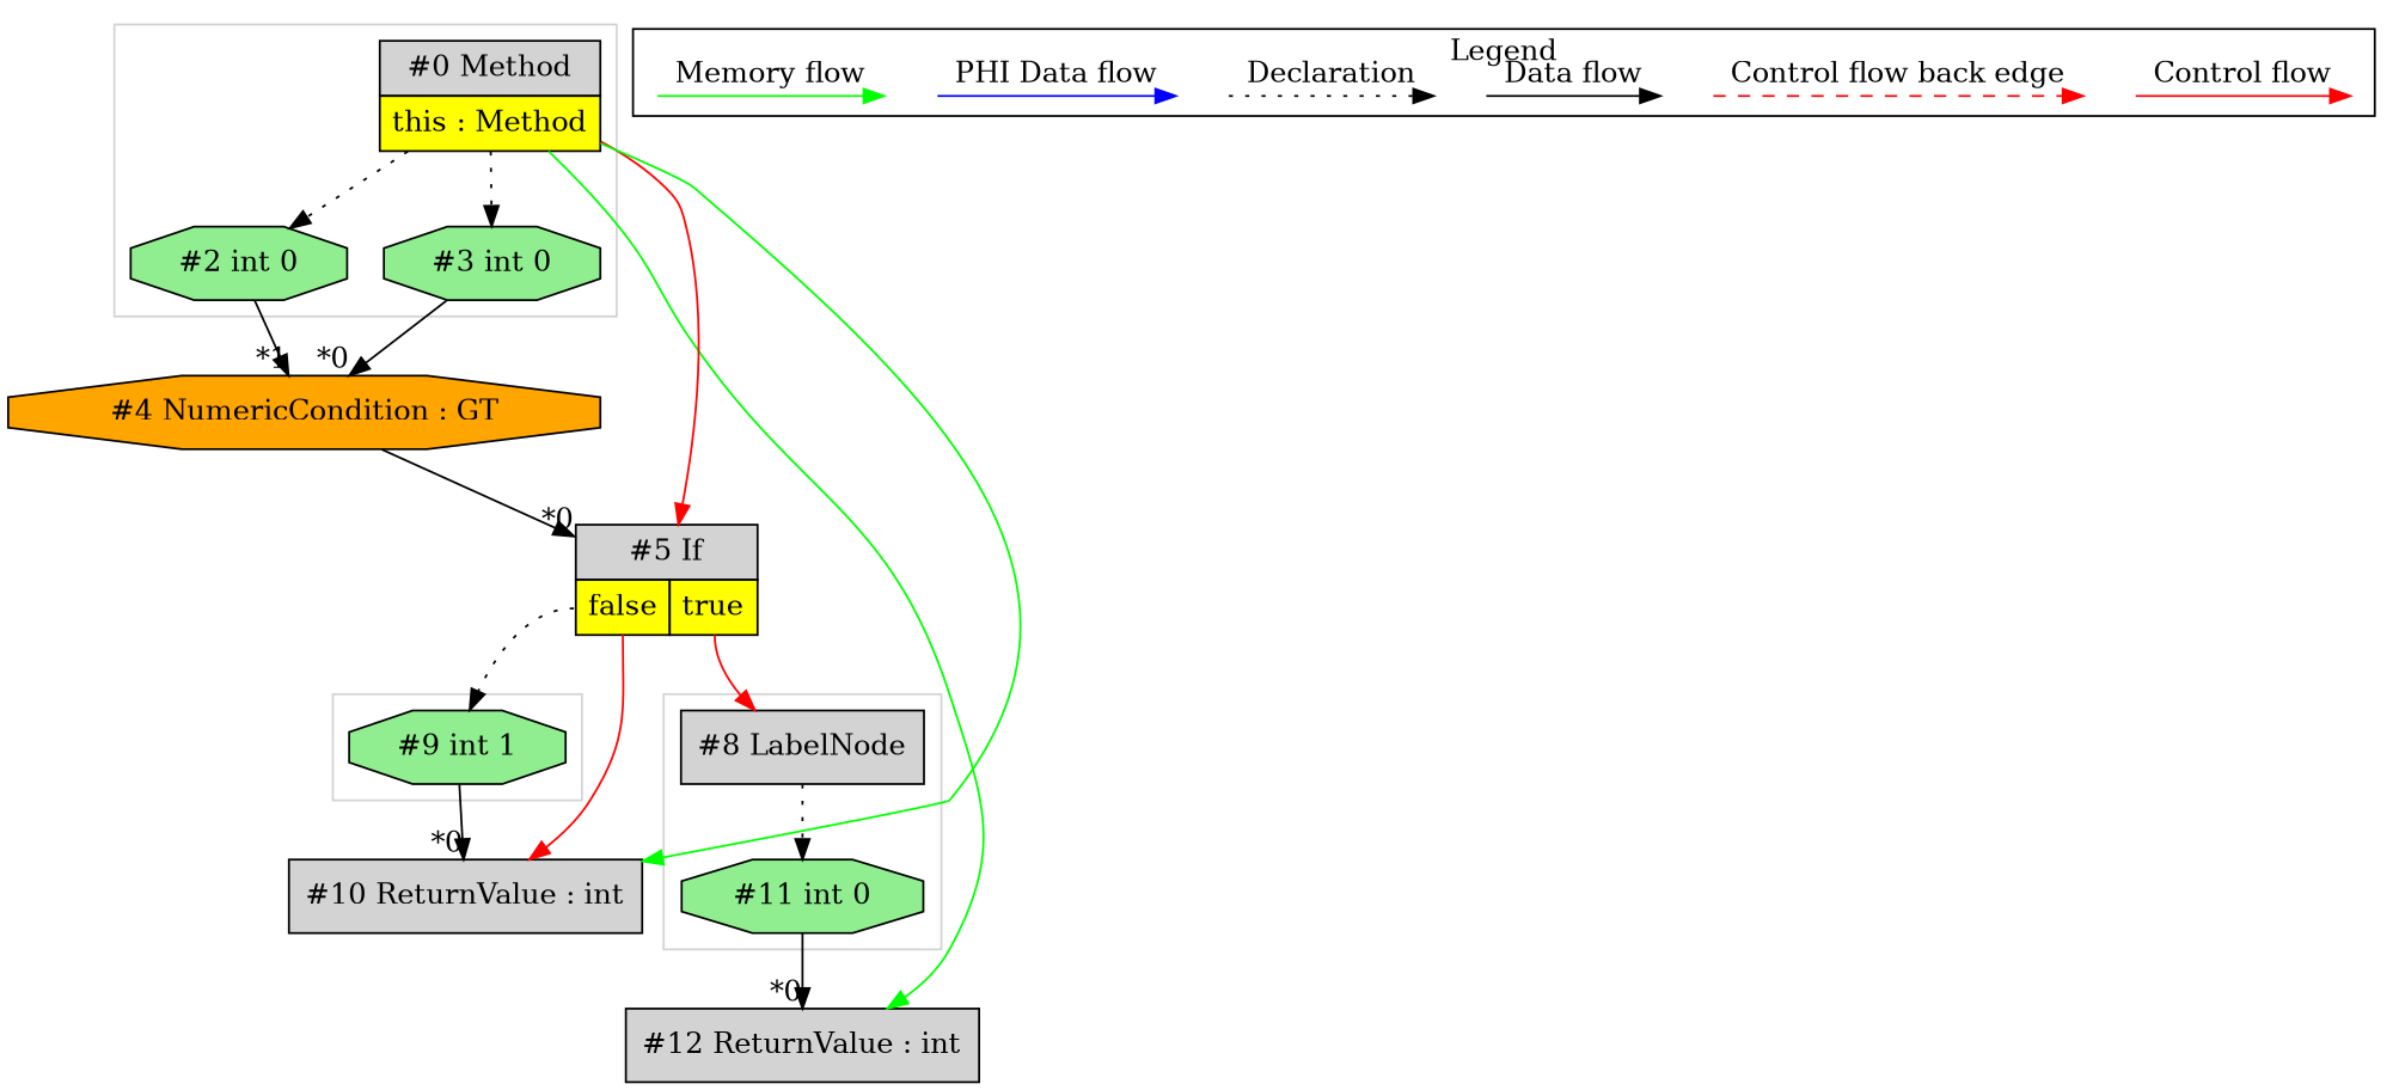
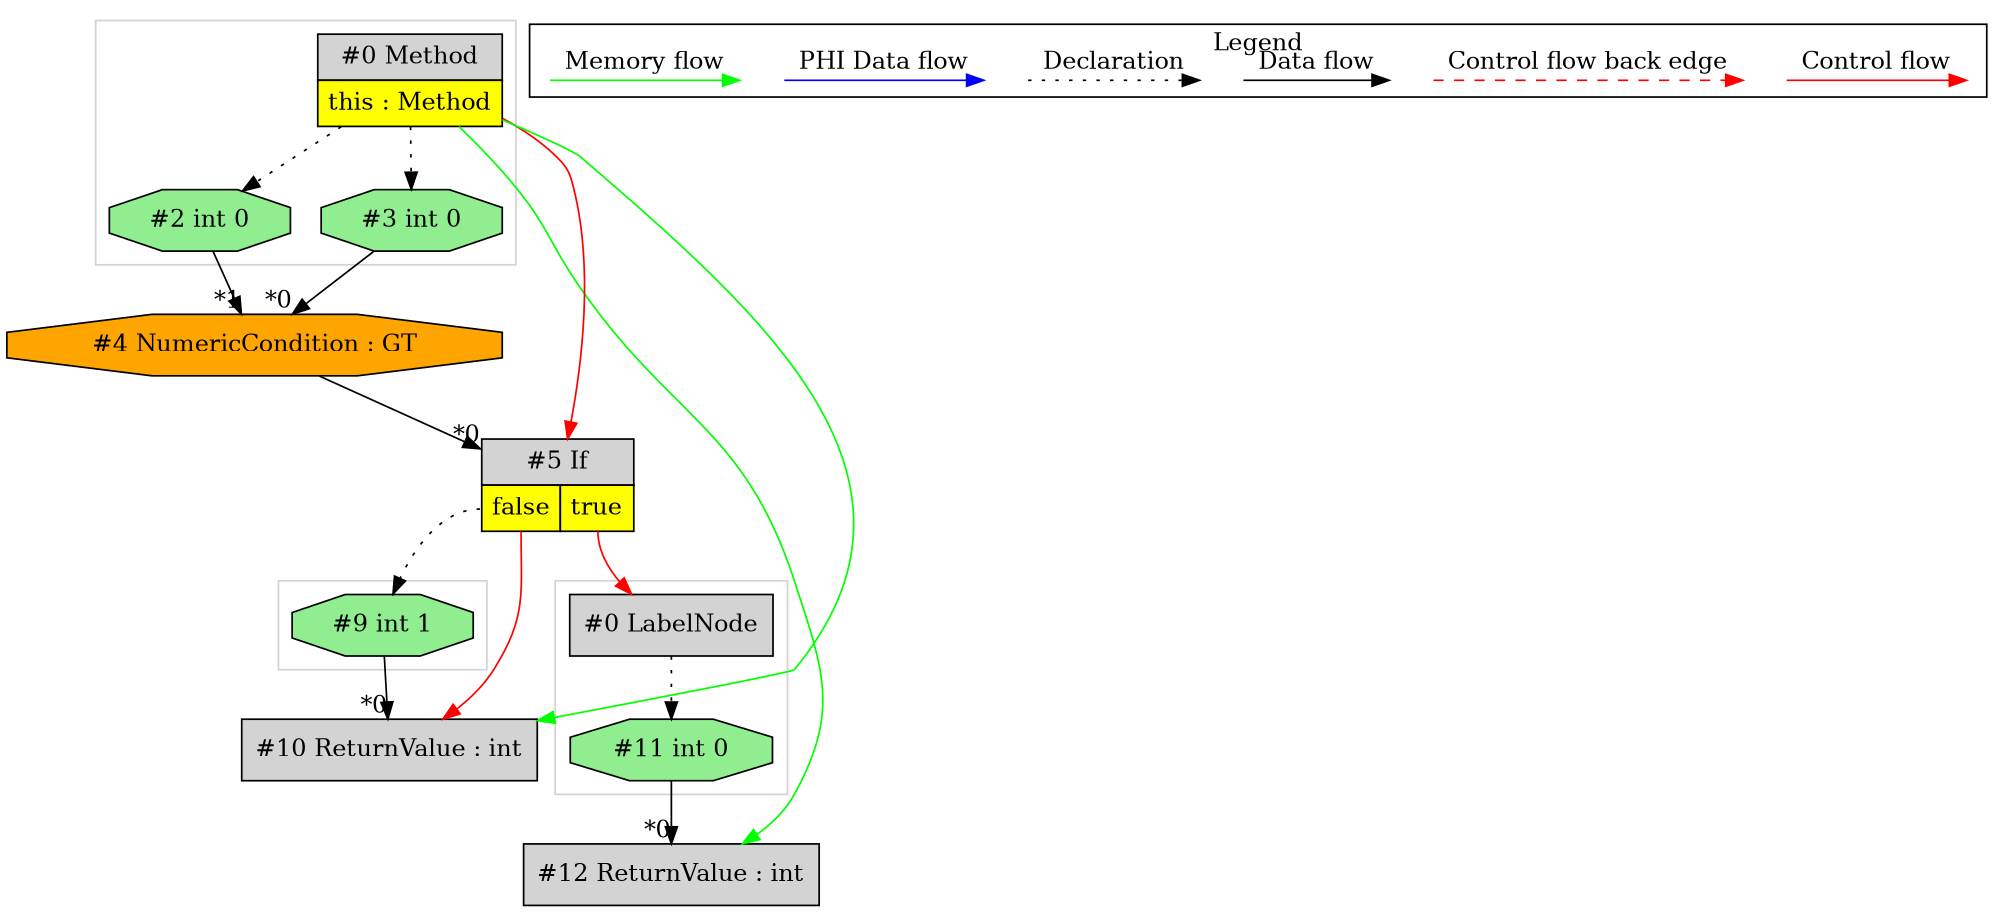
  digraph {
    ordering=in
    node [shape=point style=invis]
-   n1 [fillcolor=lightgrey label="#8 LabelNode" shape=box style=filled]
+   n1 [fillcolor=lightgrey label="#0 LabelNode" shape=box style=filled]
    n2 [fillcolor=lightgreen label="#11 int 0" shape=octagon style=filled]
    n3 [fillcolor=lightgrey label=<<table border="0" cellborder="1" cellspacing="0" cellpadding="5"><tr><td colspan="1">#0 Method</td></tr><tr><td port="prj1" bgcolor="yellow">this : Method</td></tr></table>> margin=0 shape=none style=filled]
    n4 [fillcolor=lightgreen label="#3 int 0" shape=octagon style=filled]
    n5 [fillcolor=lightgreen label="#2 int 0" shape=octagon style=filled]
    n6 [fillcolor=lightgreen label="#9 int 1" shape=octagon style=filled]
    c0
    c1
    c2
    c3
    d0
    d1
    d2
    d3
    d4
    d5
    d6
    d7
    n19 [fillcolor=lightgrey label="#12 ReturnValue : int" shape=box style=filled]
    n20 [fillcolor=lightgrey label=<<table border="0" cellborder="1" cellspacing="0" cellpadding="5"><tr><td colspan="2">#5 If</td></tr><tr><td port="prj7" bgcolor="yellow">false</td><td port="prj6" bgcolor="yellow">true</td></tr></table>> margin=0 shape=none style=filled]
    n21 [fillcolor=lightgrey label="#10 ReturnValue : int" shape=box style=filled]
    n22 [fillcolor=orange label="#4 NumericCondition : GT" shape=octagon style=filled]
    subgraph cluster_1 {
      color=lightgray
      n1
      n2
    }
    subgraph cluster_2 {
      color=lightgray
      n3
      n4
      n5
    }
    subgraph cluster_3 {
      color=lightgray
      n6
    }
    subgraph cluster_4 {
      label=Legend
      subgraph sub_5 {
        label=Legend
        rank=same
        c0
        c1
        c2
        c3
        d0
        d1
        d2
        d3
        d4
        d5
        d6
        d7
      }
    }
    n1 -> n2 [style=dotted]
    n2 -> n19 [headlabel="*0" labeldistance=2]
    n3 -> n4 [style=dotted]
    n3 -> n5 [style=dotted]
    n3 -> n19 [color=green constraint=false labeldistance=2]
    n3 -> n20 [color=red fontcolor=red labeldistance=2]
    n3 -> n21 [color=green constraint=false labeldistance=2]
    n4 -> n22 [headlabel="*0" labeldistance=2]
    n5 -> n22 [headlabel="*1" labeldistance=2]
    n6 -> n21 [headlabel="*0" labeldistance=2]
    c0 -> c1 [color=red label="Control flow" style=solid]
    c2 -> c3 [color=red label="Control flow back edge" style=dashed]
    d0 -> d1 [label="Data flow"]
    d2 -> d3 [label=Declaration style=dotted]
    d4 -> d5 [color=blue label="PHI Data flow"]
    d6 -> d7 [color=green label="Memory flow"]
    n20 -> n1 [color=red fontcolor=red labeldistance=2 tailport=prj6]
    n20 -> n6 [style=dotted tailport=prj7]
    n20 -> n21 [color=red fontcolor=red labeldistance=2 tailport=prj7]
    n22 -> n20 [headlabel="*0" labeldistance=2]
  }
